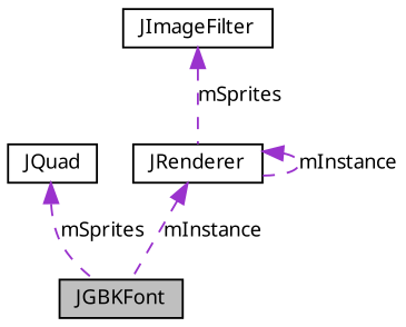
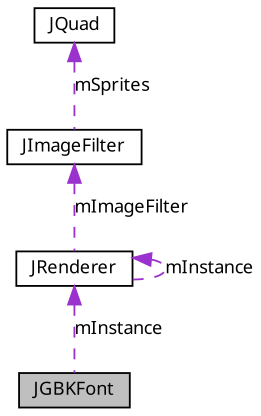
  digraph {
    node [color=black fillcolor=white fontname="FreeSans.ttf" fontsize=10 shape=record style=filled]
    edge [color=darkorchid3 dir=back fontname="FreeSans.ttf" fontsize=10 labelfontname="FreeSans.ttf" labelfontsize=10 style=dashed]
    n1 [fillcolor=grey75 fontcolor=black height=0.2 label=JGBKFont width=0.4]
    n2 [height=0.2 label=JQuad width=0.4]
    n3 [height=0.2 label=JRenderer width=0.4]
    n4 [height=0.2 label=JImageFilter width=0.4]
-   n2 -> n1 [label=mSprites]
+   n2 -> n4 [label=mSprites]
    n3 -> n1 [label=mInstance]
    n3 -> n3 [label=mInstance]
-   n4 -> n3 [label=mSprites]
+   n4 -> n3 [label=mImageFilter]
  }
